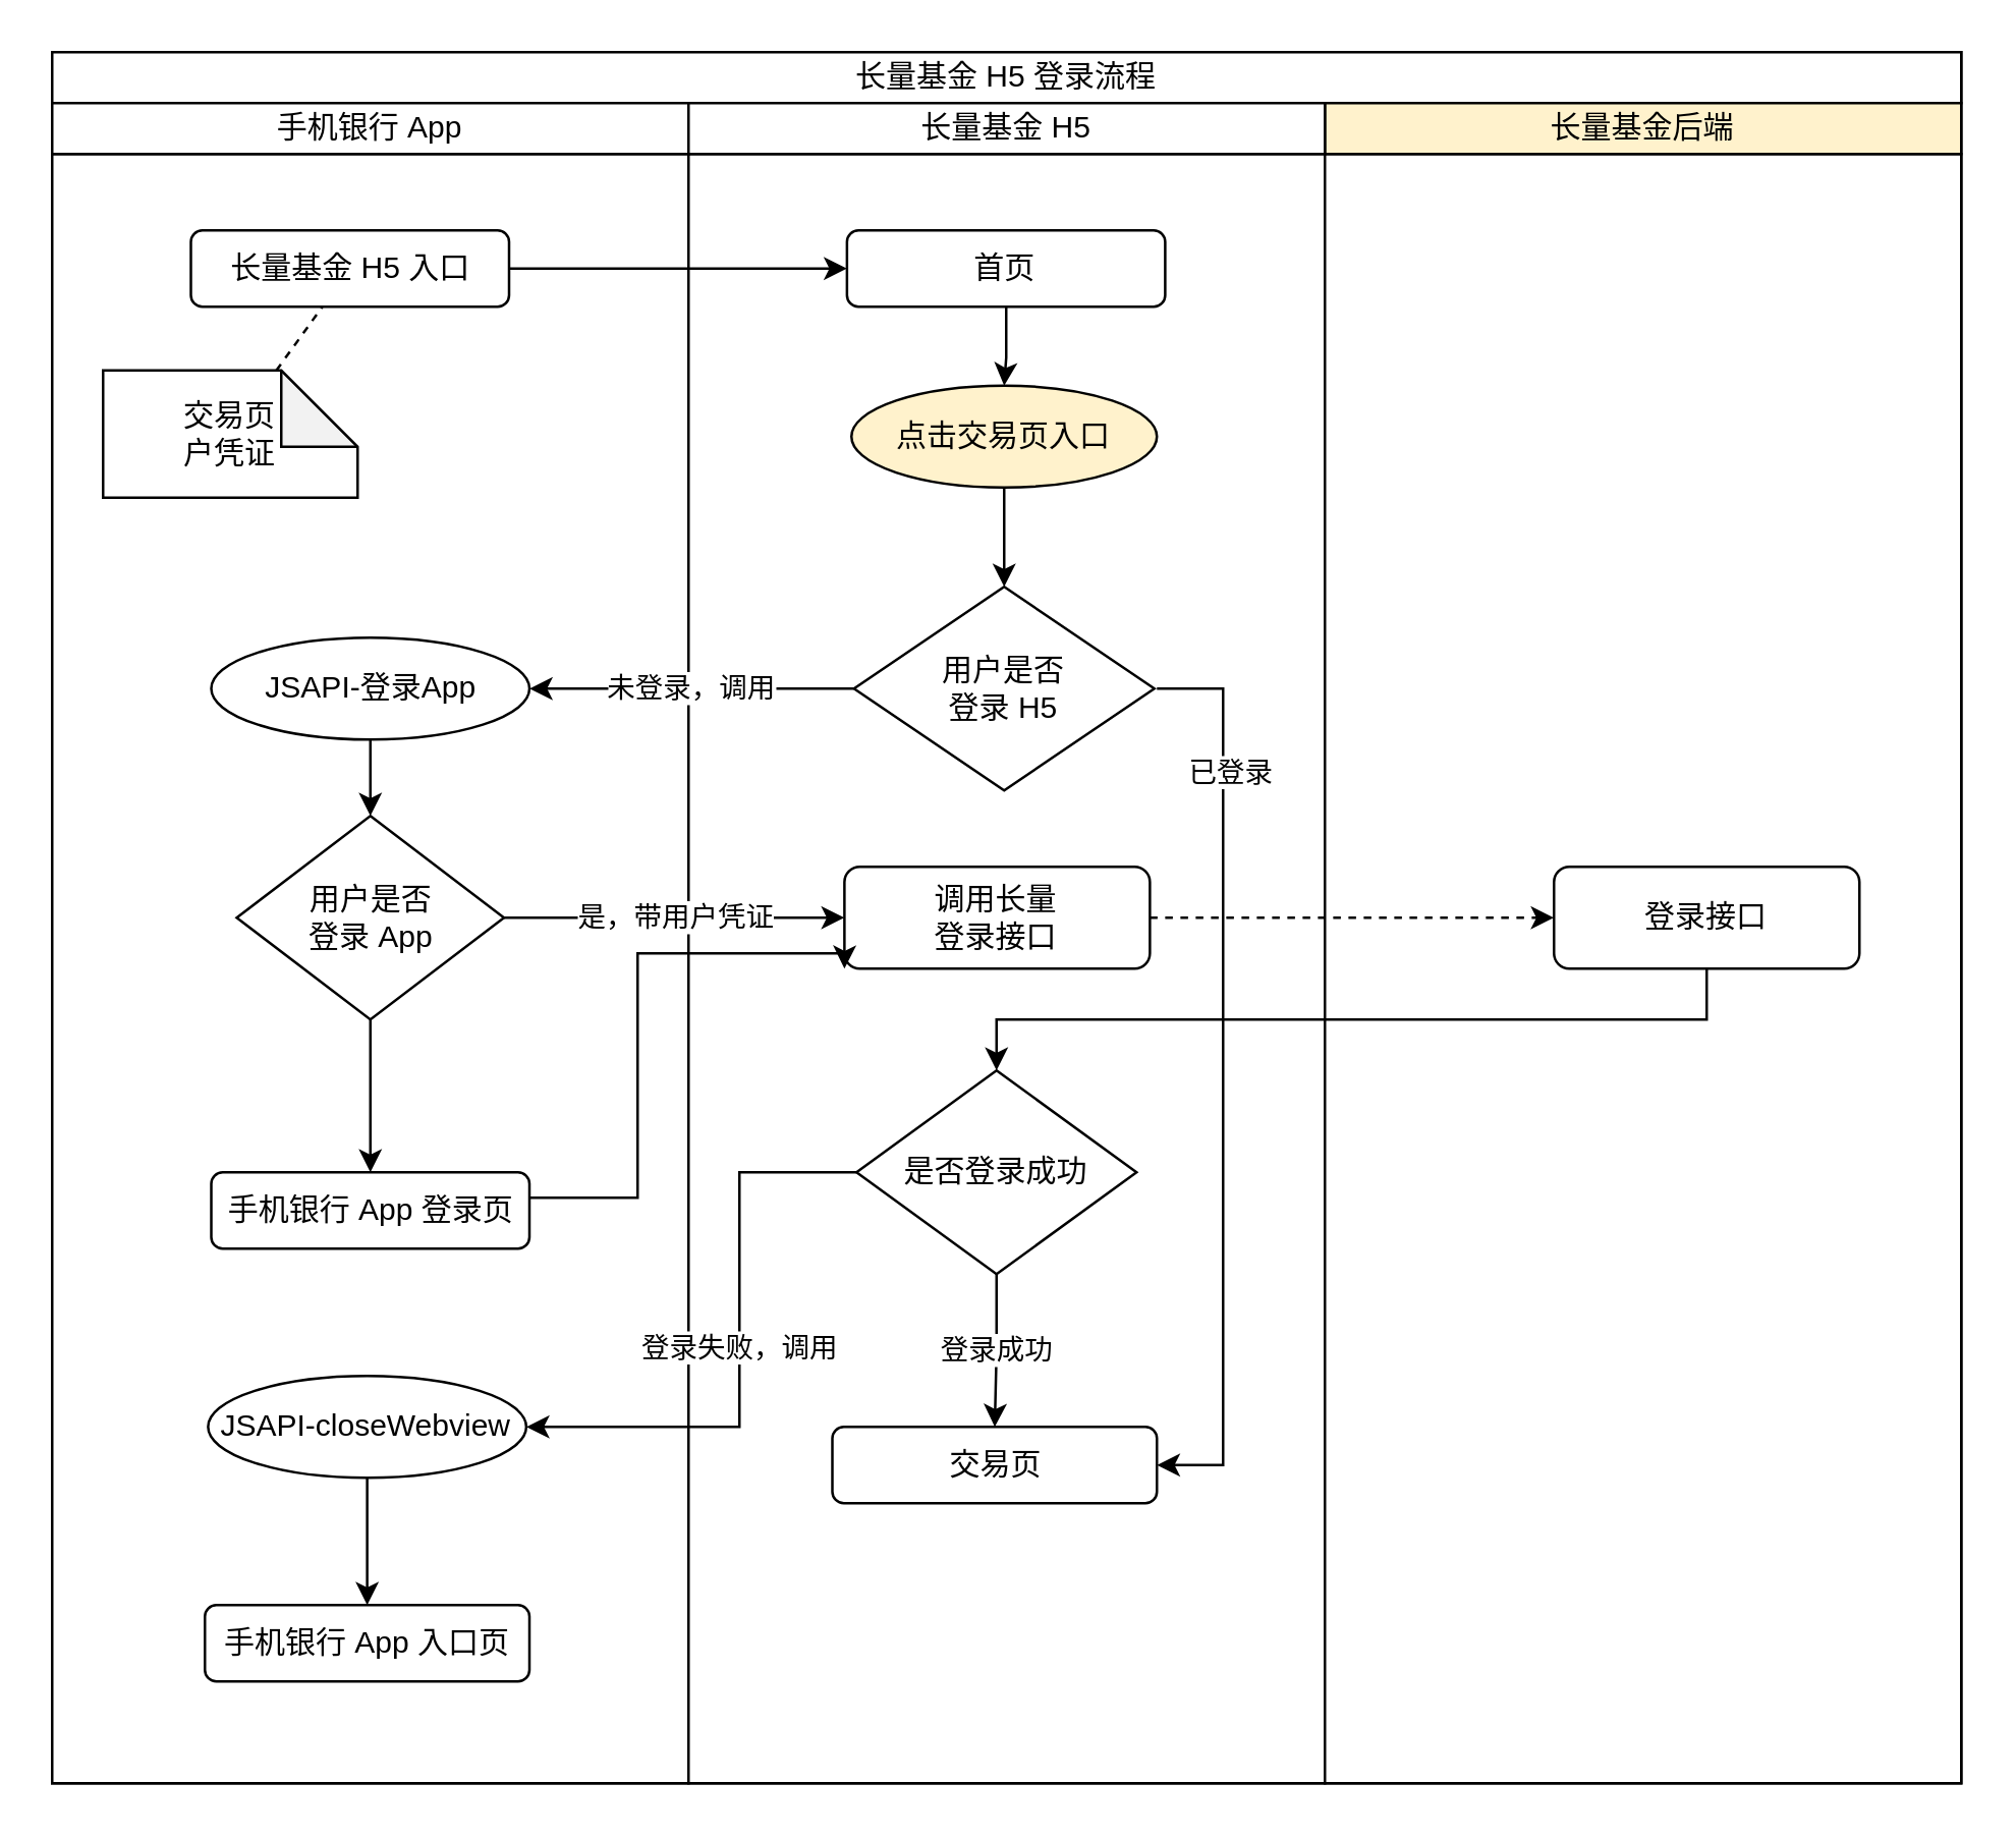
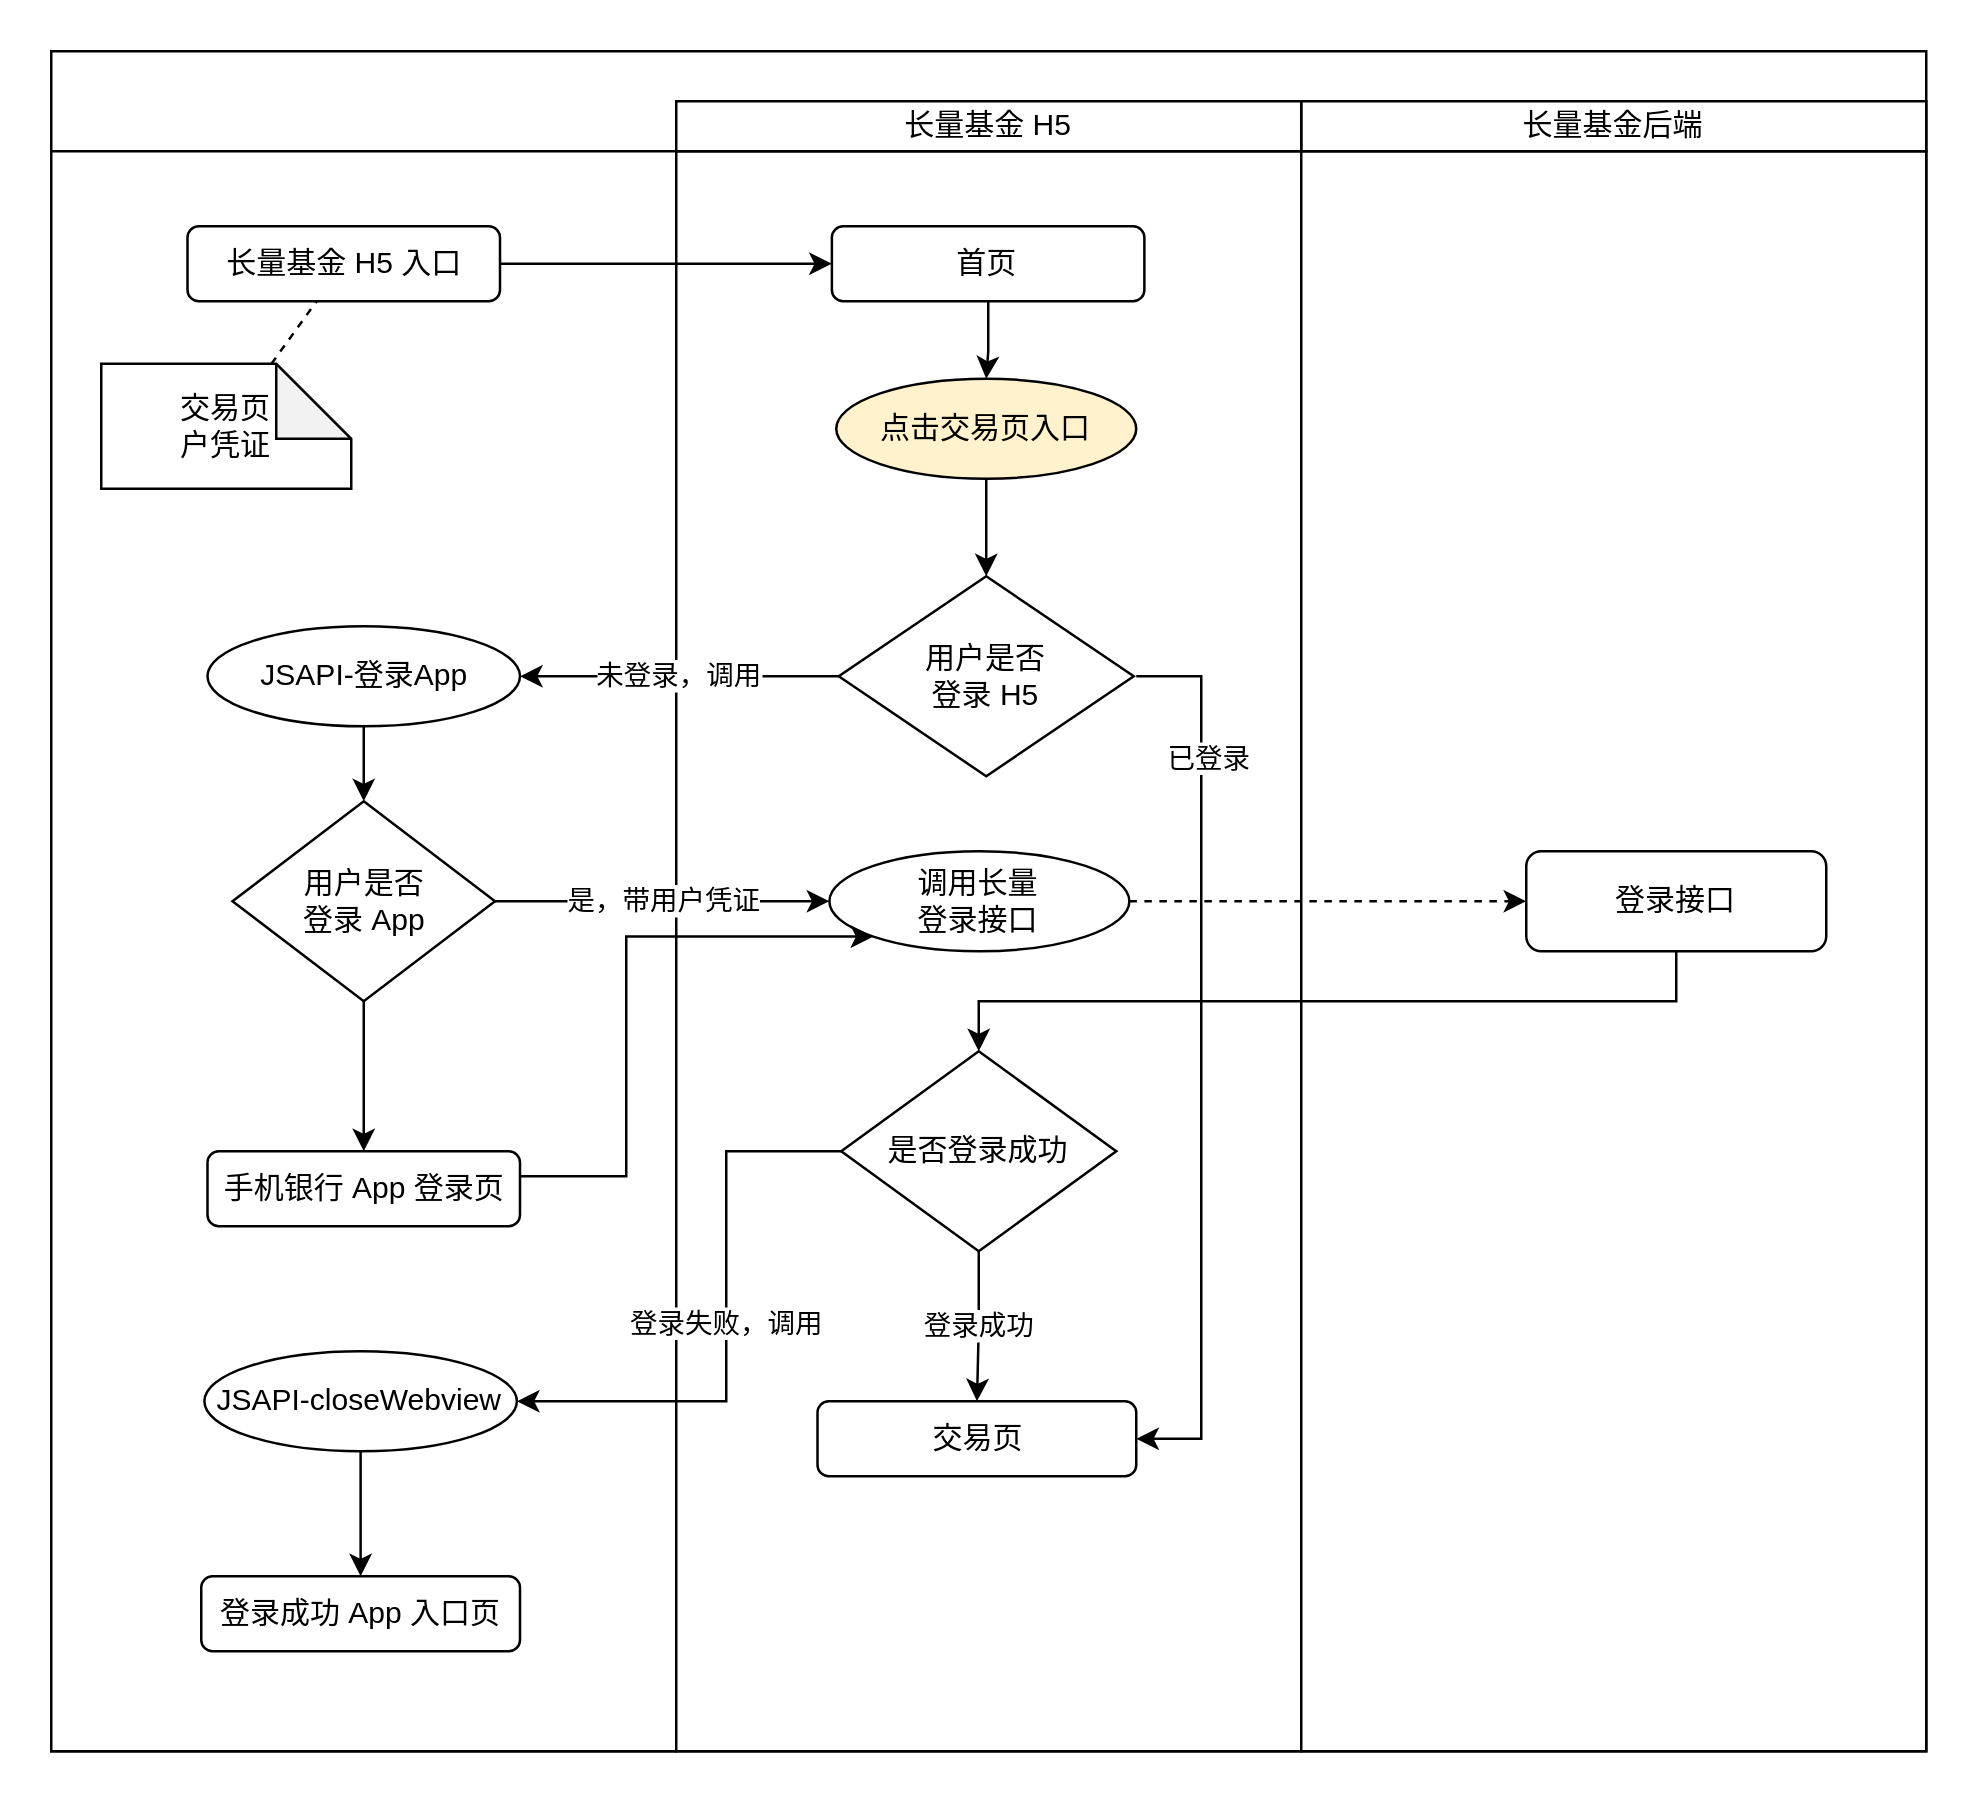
  <mxCell id="0" />
  <mxCell id="1" parent="0" />
  <mxCell id="2" value="" style="rounded=0;whiteSpace=wrap;html=1;" vertex="1" parent="1"><mxGeometry x="20" y="20" width="750" height="680" as="geometry" /></mxCell>
- <mxCell id="3" value="长量基金 H5 登录流程" style="rounded=0;whiteSpace=wrap;html=1;imageWidth=24;" vertex="1" parent="1"><mxGeometry x="20" y="20" width="750" height="20" as="geometry" /></mxCell>
  <mxCell id="4" value="" style="rounded=0;whiteSpace=wrap;html=1;" vertex="1" parent="1"><mxGeometry x="20" y="60" width="250" height="640" as="geometry" /></mxCell>
  <mxCell id="5" value="" style="rounded=0;whiteSpace=wrap;html=1;" vertex="1" parent="1"><mxGeometry x="270" y="60" width="250" height="640" as="geometry" /></mxCell>
  <mxCell id="6" value="" style="rounded=0;whiteSpace=wrap;html=1;" vertex="1" parent="1"><mxGeometry x="520" y="60" width="250" height="640" as="geometry" /></mxCell>
- <mxCell id="7" value="手机银行 App" style="rounded=0;whiteSpace=wrap;html=1;" vertex="1" parent="1"><mxGeometry x="20" y="40" width="250" height="20" as="geometry" /></mxCell>
- <mxCell id="8" value="长量基金后端" style="rounded=0;whiteSpace=wrap;html=1;fillColor=#fff2cc;" vertex="1" parent="1"><mxGeometry x="520" y="40" width="250" height="20" as="geometry" /></mxCell>
+ <mxCell id="8" value="长量基金后端" style="rounded=0;whiteSpace=wrap;html=1;" vertex="1" parent="1"><mxGeometry x="520" y="40" width="250" height="20" as="geometry" /></mxCell>
  <mxCell id="9" value="长量基金 H5" style="rounded=0;whiteSpace=wrap;html=1;" vertex="1" parent="1"><mxGeometry x="270" y="40" width="250" height="20" as="geometry" /></mxCell>
  <mxCell id="10" style="edgeStyle=orthogonalEdgeStyle;rounded=0;orthogonalLoop=1;jettySize=auto;html=1;exitX=1;exitY=0.5;exitDx=0;exitDy=0;entryX=0;entryY=0.5;entryDx=0;entryDy=0;" edge="1" parent="1" source="11" target="14"><mxGeometry relative="1" as="geometry" /></mxCell>
  <mxCell id="11" value="长量基金 H5 入口" style="rounded=1;whiteSpace=wrap;html=1;" vertex="1" parent="1"><mxGeometry x="74.5" y="90" width="125" height="30" as="geometry" /></mxCell>
  <mxCell id="12" value="交易页&lt;br&gt;户凭证" style="shape=note;whiteSpace=wrap;html=1;backgroundOutline=1;darkOpacity=0.05;" vertex="1" parent="1"><mxGeometry x="40" y="145" width="100" height="50" as="geometry" /></mxCell>
  <mxCell id="13" style="edgeStyle=orthogonalEdgeStyle;rounded=0;orthogonalLoop=1;jettySize=auto;html=1;" edge="1" parent="1" source="14" target="39"><mxGeometry relative="1" as="geometry" /></mxCell>
  <mxCell id="14" value="首页" style="rounded=1;whiteSpace=wrap;html=1;" vertex="1" parent="1"><mxGeometry x="332.25" y="90" width="125" height="30" as="geometry" /></mxCell>
  <mxCell id="15" value="交易页" style="rounded=1;whiteSpace=wrap;html=1;" vertex="1" parent="1"><mxGeometry x="326.5" y="560" width="127.5" height="30" as="geometry" /></mxCell>
  <mxCell id="16" style="edgeStyle=orthogonalEdgeStyle;rounded=0;orthogonalLoop=1;jettySize=auto;html=1;exitX=0.5;exitY=1;exitDx=0;exitDy=0;entryX=0.5;entryY=0;entryDx=0;entryDy=0;" edge="1" parent="1" source="17" target="20"><mxGeometry relative="1" as="geometry" /></mxCell>
  <mxCell id="17" value="JSAPI-登录App" style="ellipse;whiteSpace=wrap;html=1;" vertex="1" parent="1"><mxGeometry x="82.5" y="250" width="125" height="40" as="geometry" /></mxCell>
  <mxCell id="18" value="是，带用户凭证" style="edgeStyle=orthogonalEdgeStyle;rounded=0;orthogonalLoop=1;jettySize=auto;html=1;" edge="1" parent="1" source="20" target="27"><mxGeometry relative="1" as="geometry"><mxPoint x="327" y="360" as="targetPoint" /></mxGeometry></mxCell>
  <mxCell id="19" style="edgeStyle=orthogonalEdgeStyle;rounded=0;orthogonalLoop=1;jettySize=auto;html=1;entryX=0.5;entryY=0;entryDx=0;entryDy=0;" edge="1" parent="1" source="20" target="31"><mxGeometry relative="1" as="geometry" /></mxCell>
  <mxCell id="20" value="用户是否&lt;br&gt;登录 App" style="rhombus;whiteSpace=wrap;html=1;" vertex="1" parent="1"><mxGeometry x="92.5" y="320" width="105" height="80" as="geometry" /></mxCell>
  <mxCell id="21" style="edgeStyle=orthogonalEdgeStyle;rounded=0;orthogonalLoop=1;jettySize=auto;html=1;exitX=0.5;exitY=1;exitDx=0;exitDy=0;" edge="1" parent="1" source="20" target="20"><mxGeometry relative="1" as="geometry" /></mxCell>
  <mxCell id="22" style="edgeStyle=orthogonalEdgeStyle;orthogonalLoop=1;jettySize=auto;html=1;entryX=1;entryY=0.5;entryDx=0;entryDy=0;rounded=0;" edge="1" parent="1"><mxGeometry relative="1" as="geometry"><mxPoint x="454" y="270" as="sourcePoint" /><mxPoint x="454" y="575" as="targetPoint" /><Array as="points"><mxPoint x="480" y="270" /><mxPoint x="480" y="575" /></Array></mxGeometry></mxCell>
  <mxCell id="23" value="已登录" style="edgeLabel;html=1;align=center;verticalAlign=middle;resizable=0;points=[];" vertex="1" connectable="0" parent="22"><mxGeometry x="-0.144" y="2" relative="1" as="geometry"><mxPoint y="-95" as="offset" /></mxGeometry></mxCell>
  <mxCell id="24" value="未登录，调用" style="edgeStyle=orthogonalEdgeStyle;rounded=0;orthogonalLoop=1;jettySize=auto;html=1;" edge="1" parent="1" source="25" target="17"><mxGeometry relative="1" as="geometry" /></mxCell>
  <mxCell id="25" value="用户是否&lt;br&gt;登录 H5" style="rhombus;whiteSpace=wrap;html=1;" vertex="1" parent="1"><mxGeometry x="335" y="230" width="118" height="80" as="geometry" /></mxCell>
  <mxCell id="26" style="edgeStyle=orthogonalEdgeStyle;rounded=0;orthogonalLoop=1;jettySize=auto;html=1;dashed=1;" edge="1" parent="1" source="27" target="29"><mxGeometry relative="1" as="geometry" /></mxCell>
- <mxCell id="27" value="调用长量&lt;br&gt;登录接口" style="whiteSpace=wrap;html=1;rounded=1;" vertex="1" parent="1"><mxGeometry x="331.25" y="340" width="120" height="40" as="geometry" /></mxCell>
+ <mxCell id="27" value="调用长量&lt;br&gt;登录接口" style="ellipse;whiteSpace=wrap;html=1;" vertex="1" parent="1"><mxGeometry x="331.25" y="340" width="120" height="40" as="geometry" /></mxCell>
  <mxCell id="28" style="edgeStyle=orthogonalEdgeStyle;rounded=0;orthogonalLoop=1;jettySize=auto;html=1;" edge="1" parent="1" source="29" target="34"><mxGeometry relative="1" as="geometry"><Array as="points"><mxPoint x="670" y="400" /><mxPoint x="391" y="400" /></Array></mxGeometry></mxCell>
  <mxCell id="29" value="登录接口" style="rounded=1;whiteSpace=wrap;html=1;" vertex="1" parent="1"><mxGeometry x="610" y="340" width="120" height="40" as="geometry" /></mxCell>
  <mxCell id="30" style="edgeStyle=orthogonalEdgeStyle;rounded=0;orthogonalLoop=1;jettySize=auto;html=1;entryX=0;entryY=1;entryDx=0;entryDy=0;" edge="1" parent="1" source="31" target="27"><mxGeometry relative="1" as="geometry"><Array as="points"><mxPoint x="250" y="470" /><mxPoint x="250" y="374" /></Array></mxGeometry></mxCell>
  <mxCell id="31" value="手机银行 App 登录页" style="rounded=1;whiteSpace=wrap;html=1;" vertex="1" parent="1"><mxGeometry x="82.5" y="460" width="125" height="30" as="geometry" /></mxCell>
  <mxCell id="32" value="登录成功" style="edgeStyle=orthogonalEdgeStyle;rounded=0;orthogonalLoop=1;jettySize=auto;html=1;" edge="1" parent="1" source="34" target="15"><mxGeometry relative="1" as="geometry" /></mxCell>
  <mxCell id="33" value="登录失败，调用" style="edgeStyle=orthogonalEdgeStyle;rounded=0;orthogonalLoop=1;jettySize=auto;html=1;entryX=1;entryY=0.5;entryDx=0;entryDy=0;" edge="1" parent="1" source="34" target="37"><mxGeometry relative="1" as="geometry"><Array as="points"><mxPoint x="290" y="460" /><mxPoint x="290" y="560" /></Array></mxGeometry></mxCell>
  <mxCell id="34" value="是否登录成功" style="rhombus;whiteSpace=wrap;html=1;" vertex="1" parent="1"><mxGeometry x="336" y="420" width="110" height="80" as="geometry" /></mxCell>
- <mxCell id="35" value="手机银行 App 入口页" style="rounded=1;whiteSpace=wrap;html=1;" vertex="1" parent="1"><mxGeometry x="80" y="630" width="127.5" height="30" as="geometry" /></mxCell>
+ <mxCell id="35" value="登录成功 App 入口页" style="rounded=1;whiteSpace=wrap;html=1;" vertex="1" parent="1"><mxGeometry x="80" y="630" width="127.5" height="30" as="geometry" /></mxCell>
  <mxCell id="36" style="edgeStyle=orthogonalEdgeStyle;rounded=0;orthogonalLoop=1;jettySize=auto;html=1;entryX=0.5;entryY=0;entryDx=0;entryDy=0;" edge="1" parent="1" source="37" target="35"><mxGeometry relative="1" as="geometry" /></mxCell>
  <mxCell id="37" value="JSAPI-closeWebview" style="ellipse;whiteSpace=wrap;html=1;" vertex="1" parent="1"><mxGeometry x="81.25" y="540" width="125" height="40" as="geometry" /></mxCell>
  <mxCell id="38" style="edgeStyle=orthogonalEdgeStyle;rounded=0;orthogonalLoop=1;jettySize=auto;html=1;" edge="1" parent="1" source="39" target="25"><mxGeometry relative="1" as="geometry" /></mxCell>
  <mxCell id="39" value="点击交易页入口" style="ellipse;whiteSpace=wrap;html=1;fillColor=#fff2cc;" vertex="1" parent="1"><mxGeometry x="334" y="151" width="120" height="40" as="geometry" /></mxCell>
  <mxCell id="40" value="" style="endArrow=none;dashed=1;html=1;rounded=0;" edge="1" parent="1" source="12" target="11"><mxGeometry width="50" height="50" relative="1" as="geometry"><mxPoint x="80" y="150" as="sourcePoint" /><mxPoint x="130" y="100" as="targetPoint" /></mxGeometry></mxCell>
